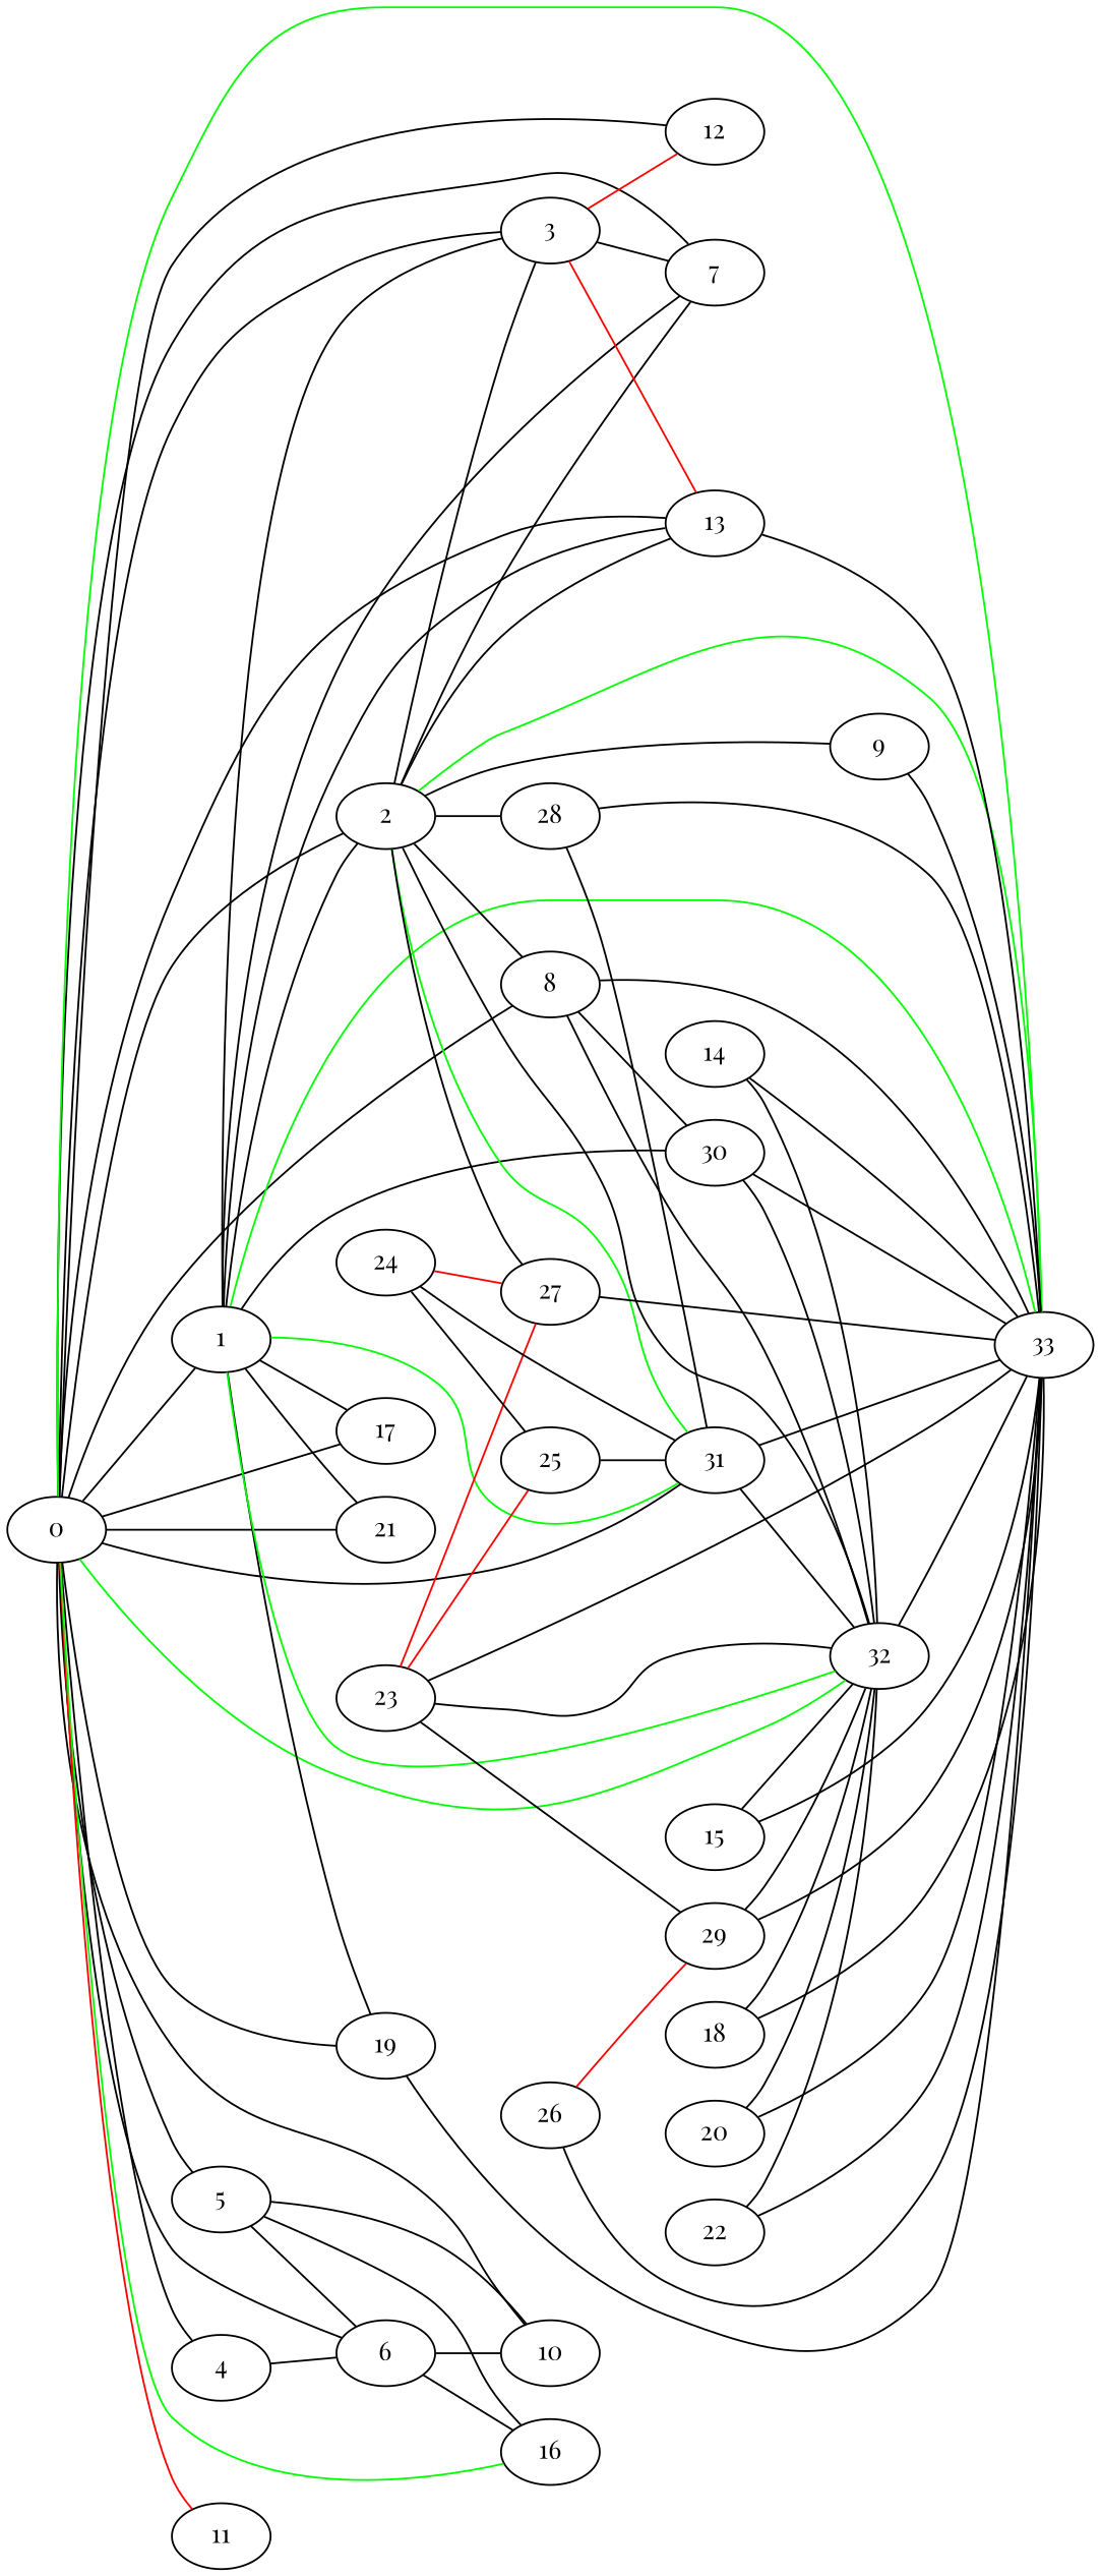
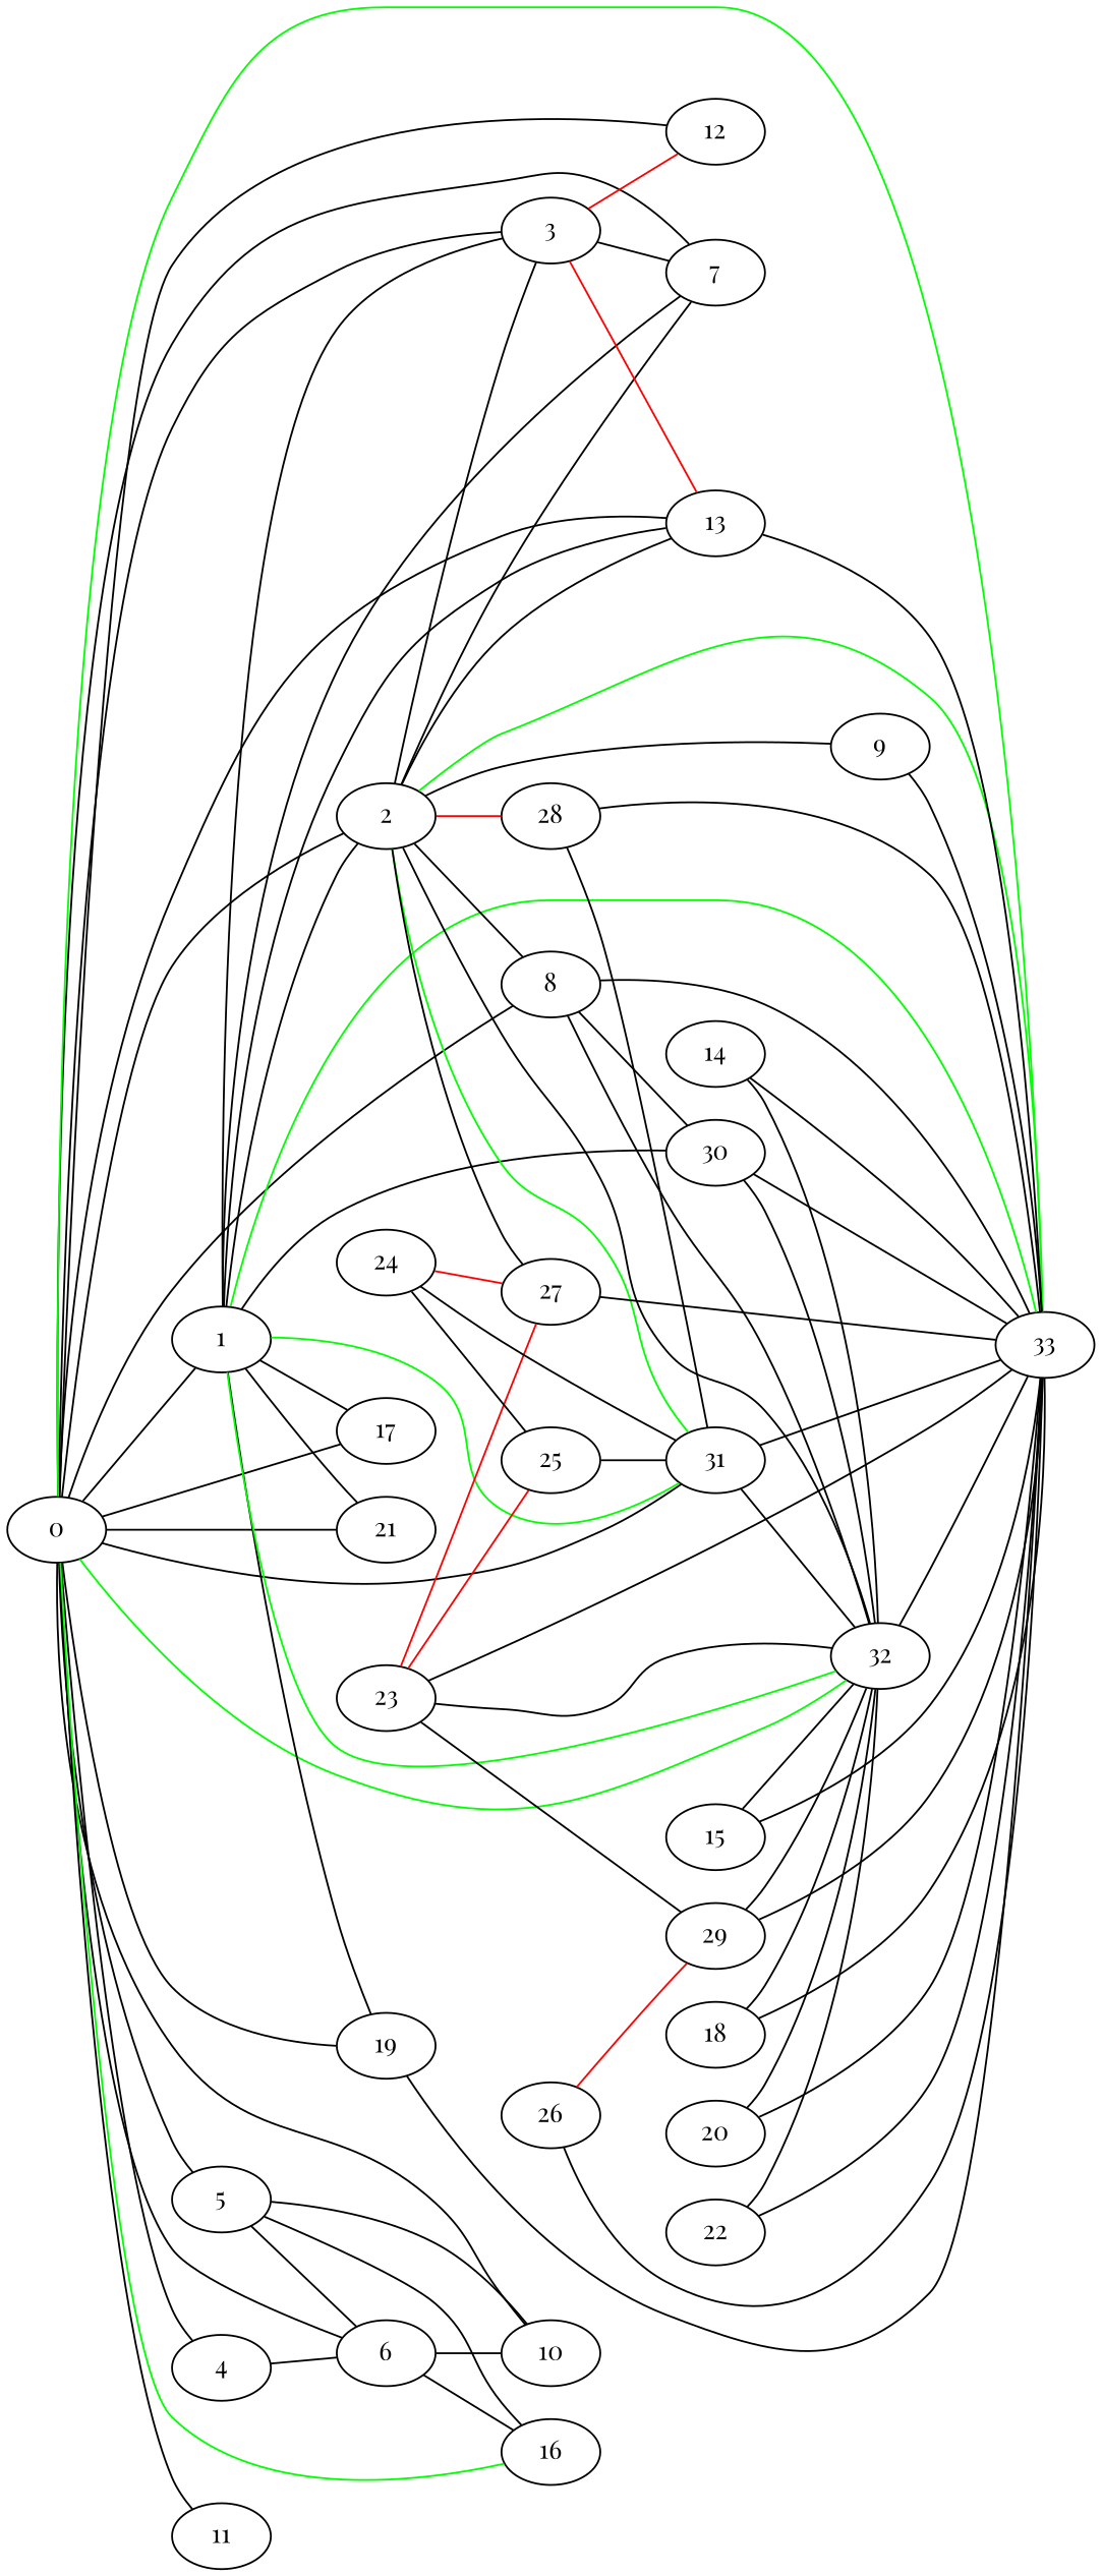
  graph {
    fontname="Playfair Display"
    rankdir=LR
    node [fontname="Playfair Display"]
    edge [fontname="Playfair Display"]
    0
    1
    2
    3
    4
    5
    6
    7
    8
    10
    11
    12
    13
    17
    19
    21
    31
    32
    16
    33
    30
    9
    27
    28
    14
    15
    18
    20
    22
    23
    25
    29
    24
    26
    0 -- 1
    0 -- 2
    0 -- 3
    0 -- 4
    0 -- 5
    0 -- 6
    0 -- 7
    0 -- 8
    0 -- 10
-   0 -- 11 [color=red]
+   0 -- 11
    0 -- 12
    0 -- 13
    0 -- 17
    0 -- 19
    0 -- 21
    0 -- 31
    0 -- 32 [color=green]
    0 -- 16 [color=green]
    0 -- 33 [color=green]
    1 -- 2
    1 -- 3
    1 -- 7
    1 -- 13
    1 -- 17
    1 -- 19
    1 -- 21
    1 -- 31 [color=green]
    1 -- 32 [color=green]
    1 -- 33 [color=green]
    1 -- 30
    2 -- 3
    2 -- 7
    2 -- 8
    2 -- 13
    2 -- 31 [color=green]
    2 -- 32
    2 -- 33 [color=green]
    2 -- 9
    2 -- 27
-   2 -- 28
+   2 -- 28 [color=red]
    3 -- 7
    3 -- 12 [color=red]
    3 -- 13 [color=red]
    4 -- 6
    5 -- 6
    5 -- 10
    5 -- 16
    6 -- 10
    6 -- 16
    8 -- 32
    8 -- 33
    8 -- 30 [color=black]
    13 -- 33
    19 -- 33
    31 -- 32
    31 -- 33
    32 -- 33
    30 -- 32
    30 -- 33
    9 -- 33
    27 -- 33
    28 -- 31
    28 -- 33
    14 -- 32
    14 -- 33
    15 -- 32
    15 -- 33
    18 -- 32
    18 -- 33
    20 -- 32
    20 -- 33
    22 -- 32
    22 -- 33
    23 -- 32
    23 -- 33
    23 -- 27 [color=red]
    23 -- 25 [color=red]
    23 -- 29
    25 -- 31
    29 -- 32
    29 -- 33
    24 -- 31
    24 -- 27 [color=red]
    24 -- 25
    26 -- 33
    26 -- 29 [color=red]
  }
